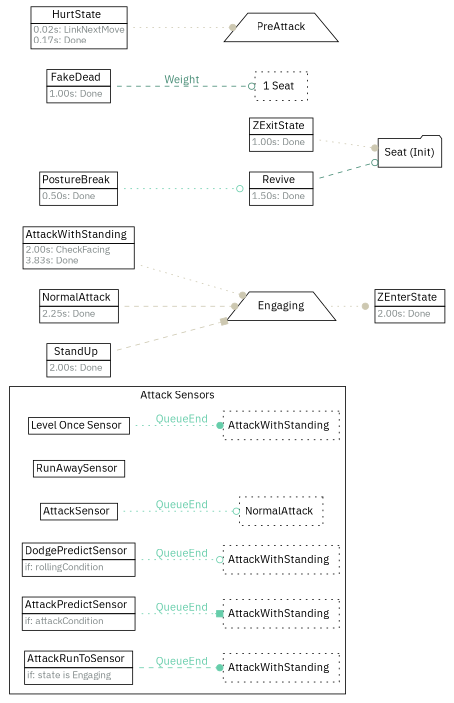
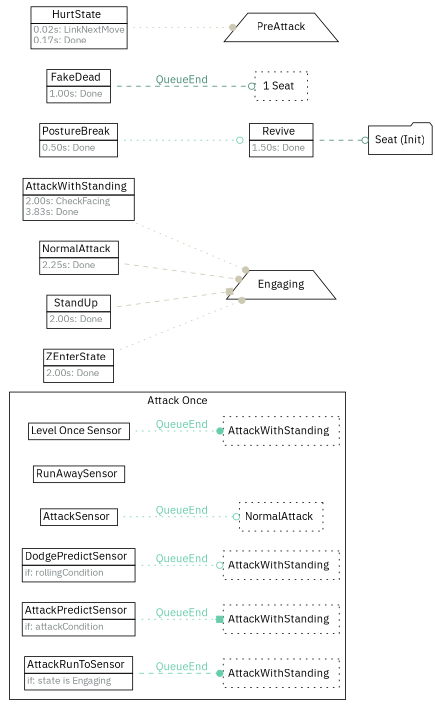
  strict digraph {
    fontname="IBM Plex Sans"
    rankdir=LR
    node [fontname="IBM Plex Sans" shape=plaintext]
    edge [arrowhead=dot color=aquamarine3 fontcolor=cornsilk3 fontname="IBM Plex Sans" style=dotted]
    n1 [label=<<TABLE border="0" cellspacing="0" cellborder="1" cellpadding="2"><TR><TD>Level Once Sensor  </TD></TR></TABLE>>]
    n2 [label=<<TABLE border="0" cellspacing="0" cellborder="0" cellpadding="2"><TR><TD>AttackWithStanding  </TD></TR></TABLE>> margin=0.05 shape=box style=dotted]
    n3 [label=<<TABLE border="0" cellspacing="0" cellborder="1" cellpadding="2"><TR><TD>RunAwaySensor  </TD></TR></TABLE>>]
    n4 [label=<<TABLE border="0" cellspacing="0" cellborder="1" cellpadding="2"><TR><TD>AttackSensor  </TD></TR></TABLE>>]
    n5 [label=<<TABLE border="0" cellspacing="0" cellborder="0" cellpadding="2"><TR><TD>NormalAttack  </TD></TR></TABLE>> margin=0.05 shape=box style=dotted]
    n6 [label=<<TABLE border="0" cellspacing="0" cellborder="1" cellpadding="2"><TR><TD>DodgePredictSensor  </TD></TR><TR><TD align="left" balign="left"><FONT point-size="12" color="azure4">if: rollingCondition</FONT>  </TD></TR></TABLE>>]
    n7 [label=<<TABLE border="0" cellspacing="0" cellborder="0" cellpadding="2"><TR><TD>AttackWithStanding  </TD></TR></TABLE>> margin=0.05 shape=box style=dotted]
    n8 [label=<<TABLE border="0" cellspacing="0" cellborder="1" cellpadding="2"><TR><TD>AttackPredictSensor  </TD></TR><TR><TD align="left" balign="left"><FONT point-size="12" color="azure4">if: attackCondition</FONT>  </TD></TR></TABLE>>]
    n9 [label=<<TABLE border="0" cellspacing="0" cellborder="0" cellpadding="2"><TR><TD>AttackWithStanding  </TD></TR></TABLE>> margin=0.05 shape=box style=dotted]
    n10 [label=<<TABLE border="0" cellspacing="0" cellborder="1" cellpadding="2"><TR><TD>AttackRunToSensor  </TD></TR><TR><TD align="left" balign="left"><FONT point-size="12" color="azure4">if: state is Engaging</FONT>  </TD></TR></TABLE>>]
    n11 [label=<<TABLE border="0" cellspacing="0" cellborder="0" cellpadding="2"><TR><TD>AttackWithStanding  </TD></TR></TABLE>> margin=0.05 shape=box style=dotted]
    n12 [label=<<TABLE border="0" cellspacing="0" cellborder="1" cellpadding="2"><TR><TD>AttackWithStanding  </TD></TR><TR><TD align="left" balign="left"><FONT point-size="12" color="azure4">2.00s: CheckFacing<br/>3.83s: Done</FONT>  </TD></TR></TABLE>>]
    Engaging [shape=trapezium]
    n14 [label=<<TABLE border="0" cellspacing="0" cellborder="1" cellpadding="2"><TR><TD>Revive  </TD></TR><TR><TD align="left" balign="left"><FONT point-size="12" color="azure4">1.50s: Done</FONT>  </TD></TR></TABLE>>]
    n15 [label="Seat (Init)" shape=folder]
    n16 [label=<<TABLE border="0" cellspacing="0" cellborder="1" cellpadding="2"><TR><TD>NormalAttack  </TD></TR><TR><TD align="left" balign="left"><FONT point-size="12" color="azure4">2.25s: Done</FONT>  </TD></TR></TABLE>>]
    n17 [label=<<TABLE border="0" cellspacing="0" cellborder="1" cellpadding="2"><TR><TD>FakeDead  </TD></TR><TR><TD align="left" balign="left"><FONT point-size="12" color="azure4">1.00s: Done</FONT>  </TD></TR></TABLE>>]
    n18 [label=<<TABLE border="0" cellspacing="0" cellborder="0" cellpadding="2"><TR><TD>1 Seat  </TD></TR></TABLE>> shape=box style=dotted]
    n19 [label=<<TABLE border="0" cellspacing="0" cellborder="1" cellpadding="2"><TR><TD>HurtState  </TD></TR><TR><TD align="left" balign="left"><FONT point-size="12" color="azure4">0.02s: LinkNextMove<br/>0.17s: Done</FONT>  </TD></TR></TABLE>>]
    PreAttack [shape=trapezium]
    n21 [label=<<TABLE border="0" cellspacing="0" cellborder="1" cellpadding="2"><TR><TD>PostureBreak  </TD></TR><TR><TD align="left" balign="left"><FONT point-size="12" color="azure4">0.50s: Done</FONT>  </TD></TR></TABLE>>]
    n22 [label=<<TABLE border="0" cellspacing="0" cellborder="1" cellpadding="2"><TR><TD>StandUp  </TD></TR><TR><TD align="left" balign="left"><FONT point-size="12" color="azure4">2.00s: Done</FONT>  </TD></TR></TABLE>>]
    n23 [label=<<TABLE border="0" cellspacing="0" cellborder="1" cellpadding="2"><TR><TD>ZEnterState  </TD></TR><TR><TD align="left" balign="left"><FONT point-size="12" color="azure4">2.00s: Done</FONT>  </TD></TR></TABLE>>]
-   n24 [label=<<TABLE border="0" cellspacing="0" cellborder="1" cellpadding="2"><TR><TD>ZExitState  </TD></TR><TR><TD align="left" balign="left"><FONT point-size="12" color="azure4">1.00s: Done</FONT>  </TD></TR></TABLE>>]
    subgraph cluster_1 {
-     label="Attack Sensors"
+     label="Attack Once"
      rank=sink
      n1
      n2
      n3
      n4
      n5
      n6
      n7
      n8
      n9
      n10
      n11
    }
    n1 -> n2 [fontcolor=aquamarine3 label=QueueEnd]
    n4 -> n5 [arrowhead=odot fontcolor=aquamarine3 label=QueueEnd]
    n6 -> n7 [arrowhead=odot fontcolor=aquamarine3 label=QueueEnd]
    n8 -> n9 [arrowhead=box fontcolor=aquamarine3 label=QueueEnd]
    n10 -> n11 [fontcolor=aquamarine3 label=QueueEnd style=dashed]
    n12 -> Engaging [color=cornsilk3]
    n14 -> n15 [arrowhead=odot color=aquamarine4 style=dashed]
    n16 -> Engaging [color=cornsilk3 style=dashed]
-   n17 -> n18 [arrowhead=odot color=aquamarine4 fontcolor=aquamarine4 label=Weight style=dashed]
+   n17 -> n18 [arrowhead=odot color=aquamarine4 fontcolor=aquamarine4 label=QueueEnd style=dashed]
    n19 -> PreAttack [color=cornsilk3]
    n21 -> n14 [arrowhead=odot]
    n22 -> Engaging [arrowhead=box color=cornsilk3 style=dashed]
-   Engaging -> n23 [color=cornsilk3]
-   n24 -> n15 [color=cornsilk3]
+   n23 -> Engaging [color=cornsilk3]
  }
